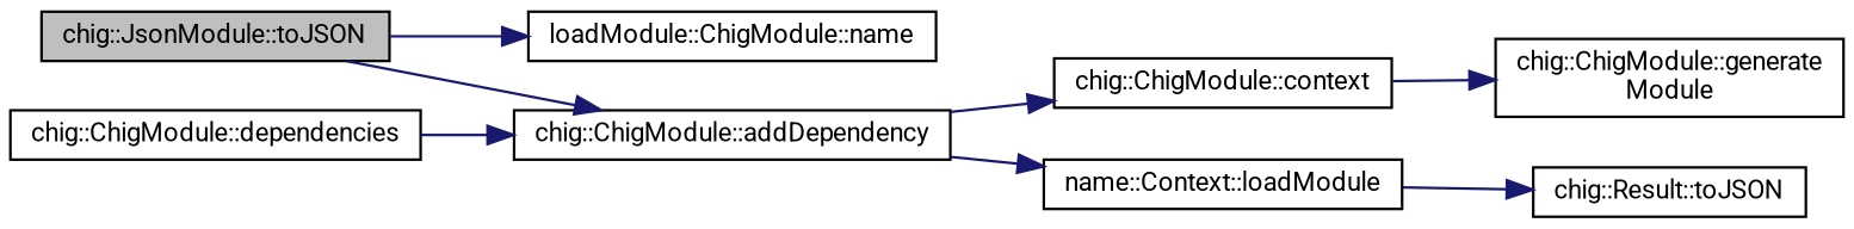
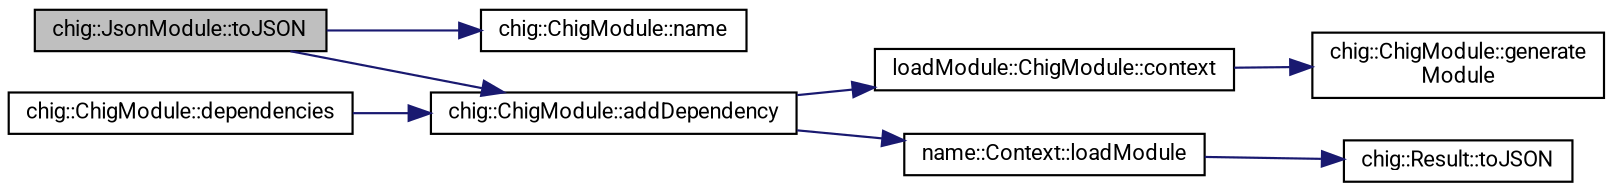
  digraph {
    fontname=Roboto
    rankdir=LR
    node [color=black fillcolor=white fontname=Roboto fontsize=10 shape=record style=filled]
    edge [color=midnightblue fontname=Roboto fontsize=10 labelfontname=Helvetica labelfontsize=10 style=solid]
    n1 [fillcolor=grey75 fontcolor=black height=0.2 label="chig::JsonModule::toJSON" width=0.4]
-   n2 [height=0.2 label="loadModule::ChigModule::name" width=0.4]
+   n2 [height=0.2 label="chig::ChigModule::name" width=0.4]
    n3 [height=0.2 label="chig::ChigModule::addDependency" width=0.4]
    n4 [height=0.2 label="chig::ChigModule::dependencies" width=0.4]
-   n5 [height=0.2 label="chig::ChigModule::context" width=0.4]
+   n5 [height=0.2 label="loadModule::ChigModule::context" width=0.4]
    n6 [height=0.2 label="name::Context::loadModule" width=0.4]
    n7 [height=0.2 label="chig::ChigModule::generate\lModule" width=0.4]
    n8 [height=0.2 label="chig::Result::toJSON" width=0.4]
    n1 -> n2
    n1 -> n3
    n3 -> n5
    n3 -> n6
    n4 -> n3
    n5 -> n7
    n6 -> n8
  }
